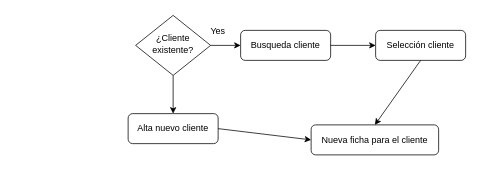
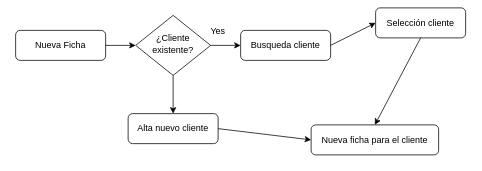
  <mxCell id="0" />
  <mxCell id="1" parent="0" />
+ <mxCell id="2" value="Nueva Ficha" style="rounded=1;whiteSpace=wrap;html=1;fontSize=12;glass=0;strokeWidth=1;shadow=0;" vertex="1" parent="1"><mxGeometry x="20" y="40" width="120" height="40" as="geometry" /></mxCell>
  <mxCell id="3" value="¿Cliente existente?" style="rhombus;whiteSpace=wrap;html=1;shadow=0;fontFamily=Helvetica;fontSize=12;align=center;strokeWidth=1;spacing=6;spacingTop=-4;" vertex="1" parent="1"><mxGeometry x="180" y="20" width="100" height="80" as="geometry" /></mxCell>
  <mxCell id="4" value="Busqueda cliente" style="rounded=1;whiteSpace=wrap;html=1;fontSize=12;glass=0;strokeWidth=1;shadow=0;" vertex="1" parent="1"><mxGeometry x="320" y="40" width="120" height="40" as="geometry" /></mxCell>
- <mxCell id="5" value="Selección cliente" style="rounded=1;whiteSpace=wrap;html=1;fontSize=12;glass=0;strokeWidth=1;shadow=0;" vertex="1" parent="1"><mxGeometry x="500" y="40" width="120" height="40" as="geometry" /></mxCell>
+ <mxCell id="5" value="Selección cliente" style="rounded=1;whiteSpace=wrap;html=1;fontSize=12;glass=0;strokeWidth=1;shadow=0;" vertex="1" parent="1"><mxGeometry x="500" y="10" width="120" height="40" as="geometry" /></mxCell>
  <mxCell id="6" value="Alta nuevo cliente" style="rounded=1;whiteSpace=wrap;html=1;fontSize=12;glass=0;strokeWidth=1;shadow=0;" vertex="1" parent="1"><mxGeometry x="170" y="151" width="120" height="40" as="geometry" /></mxCell>
  <mxCell id="7" value="Nueva ficha para el cliente" style="rounded=1;whiteSpace=wrap;html=1;fontSize=12;glass=0;strokeWidth=1;shadow=0;" vertex="1" parent="1"><mxGeometry x="414" y="166" width="170" height="40" as="geometry" /></mxCell>
+ <mxCell id="8" value="" style="endArrow=classic;html=1;rounded=0;exitX=1;exitY=0.5;exitDx=0;exitDy=0;entryX=0;entryY=0.5;entryDx=0;entryDy=0;" edge="1" parent="1" source="2" target="3"><mxGeometry width="50" height="50" relative="1" as="geometry"><mxPoint x="390" y="286" as="sourcePoint" /><mxPoint x="440" y="236" as="targetPoint" /></mxGeometry></mxCell>
  <mxCell id="9" value="" style="endArrow=classic;html=1;rounded=0;entryX=0;entryY=0.5;entryDx=0;entryDy=0;" edge="1" parent="1" target="4"><mxGeometry width="50" height="50" relative="1" as="geometry"><mxPoint x="280" y="60" as="sourcePoint" /><mxPoint x="190" y="70" as="targetPoint" /></mxGeometry></mxCell>
  <mxCell id="10" value="Yes" style="text;html=1;align=center;verticalAlign=middle;whiteSpace=wrap;rounded=0;" vertex="1" parent="1"><mxGeometry x="230" y="26" width="120" height="30" as="geometry" /></mxCell>
  <mxCell id="11" value="" style="endArrow=classic;html=1;rounded=0;exitX=0.5;exitY=1;exitDx=0;exitDy=0;entryX=0.5;entryY=0;entryDx=0;entryDy=0;" edge="1" parent="1" source="3" target="6"><mxGeometry width="50" height="50" relative="1" as="geometry"><mxPoint x="390" y="286" as="sourcePoint" /><mxPoint x="440" y="236" as="targetPoint" /></mxGeometry></mxCell>
  <mxCell id="12" value="" style="endArrow=classic;html=1;rounded=0;exitX=1;exitY=0.5;exitDx=0;exitDy=0;entryX=0;entryY=0.5;entryDx=0;entryDy=0;" edge="1" parent="1" source="6" target="7"><mxGeometry width="50" height="50" relative="1" as="geometry"><mxPoint x="390" y="286" as="sourcePoint" /><mxPoint x="440" y="236" as="targetPoint" /></mxGeometry></mxCell>
  <mxCell id="13" value="" style="endArrow=classic;html=1;rounded=0;exitX=1;exitY=0.5;exitDx=0;exitDy=0;entryX=0;entryY=0.5;entryDx=0;entryDy=0;" edge="1" parent="1" source="4" target="5"><mxGeometry width="50" height="50" relative="1" as="geometry"><mxPoint x="390" y="286" as="sourcePoint" /><mxPoint x="440" y="236" as="targetPoint" /></mxGeometry></mxCell>
  <mxCell id="14" value="" style="endArrow=classic;html=1;rounded=0;exitX=0.5;exitY=1;exitDx=0;exitDy=0;entryX=0.5;entryY=0;entryDx=0;entryDy=0;" edge="1" parent="1" source="5" target="7"><mxGeometry width="50" height="50" relative="1" as="geometry"><mxPoint x="390" y="286" as="sourcePoint" /><mxPoint x="440" y="236" as="targetPoint" /></mxGeometry></mxCell>
